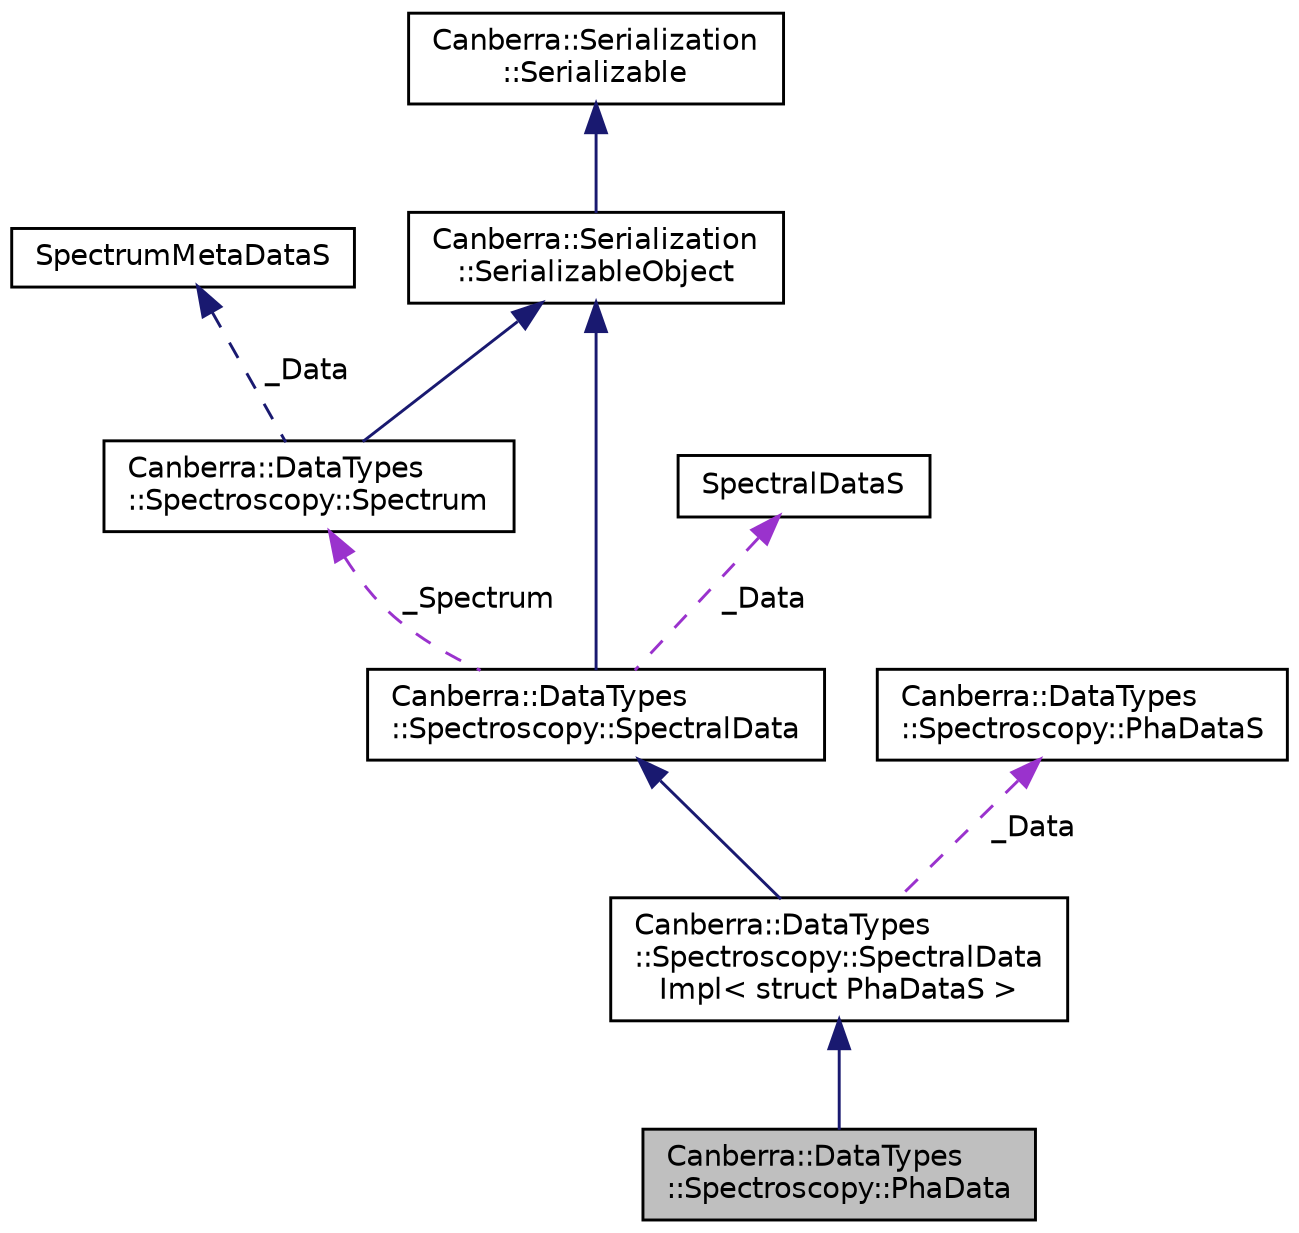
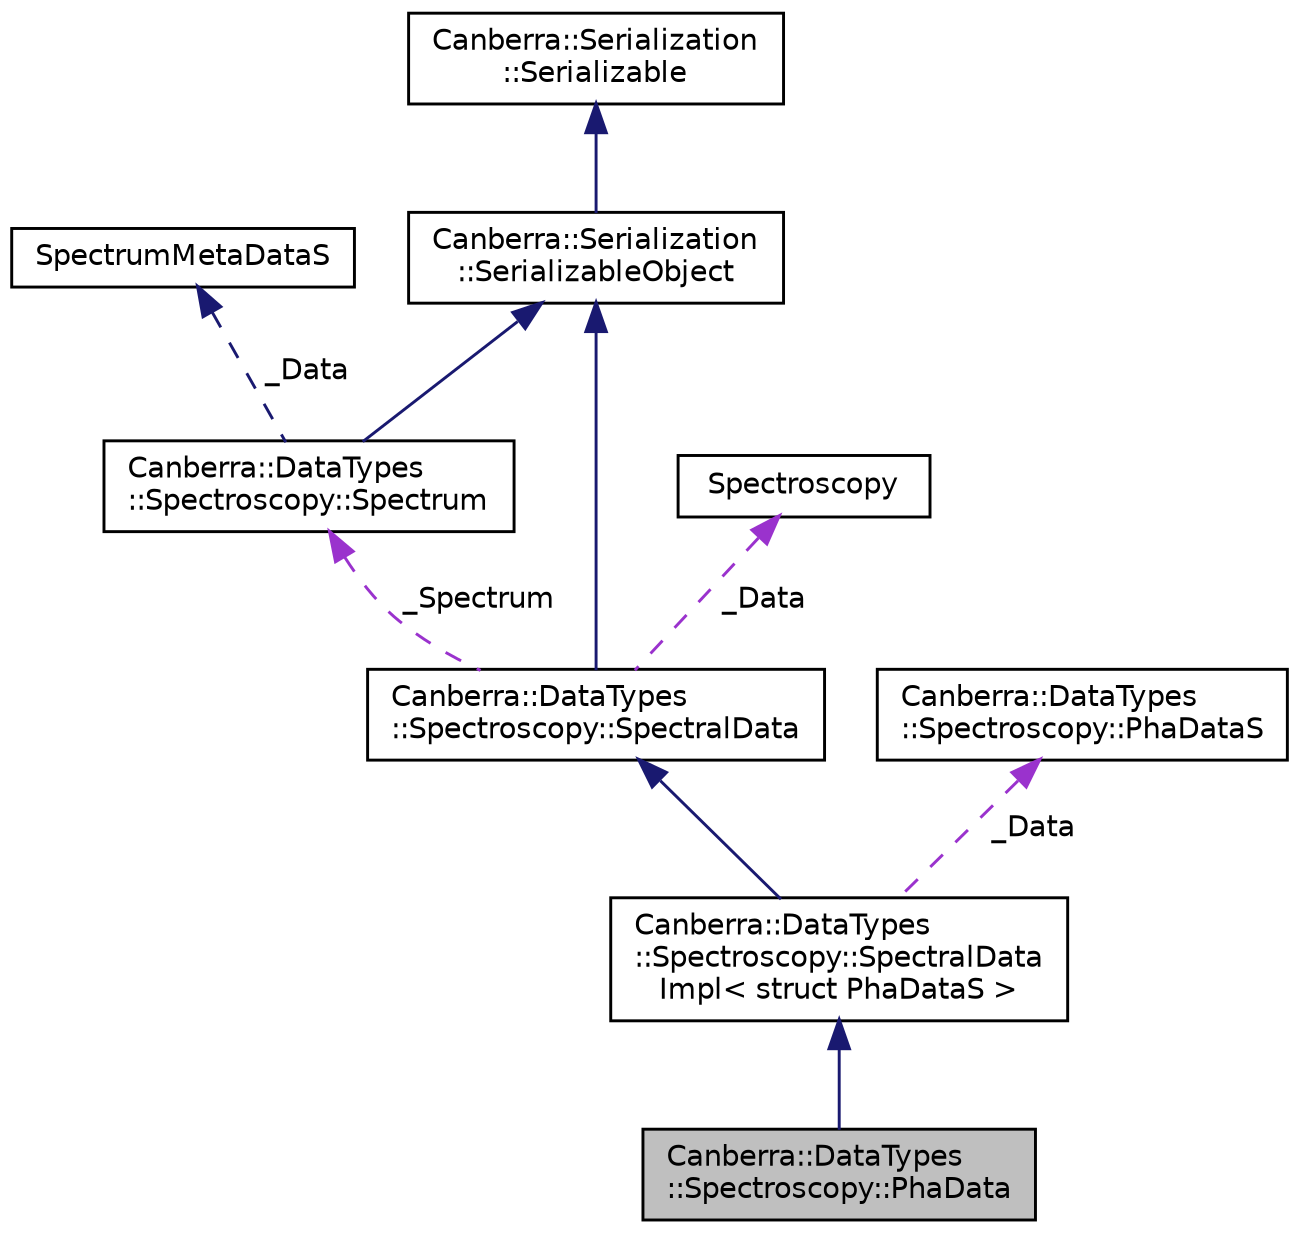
  digraph {
    rankdir=TB
    node [color=black fillcolor=white fontname=Helvetica fontsize=10 shape=record style=filled]
    edge [color=midnightblue dir=back fontname=Helvetica fontsize=10 labelfontname=Helvetica labelfontsize=10 style=solid]
    n1 [fillcolor=grey75 fontcolor=black height=0.2 label="Canberra::DataTypes\l::Spectroscopy::PhaData" width=0.4]
    n2 [height=0.2 label="Canberra::DataTypes\l::Spectroscopy::SpectralData\lImpl\< struct PhaDataS \>" width=0.4]
    n3 [height=0.2 label="Canberra::DataTypes\l::Spectroscopy::SpectralData" width=0.4]
    n4 [height=0.2 label="Canberra::Serialization\l::SerializableObject" width=0.4]
    n5 [height=0.2 label="Canberra::DataTypes\l::Spectroscopy::Spectrum" width=0.4]
    n6 [height=0.2 label="Canberra::Serialization\l::Serializable" width=0.4]
-   n7 [height=0.2 label=SpectralDataS width=0.4]
+   n7 [height=0.2 label=Spectroscopy width=0.4]
    n8 [height=0.2 label=SpectrumMetaDataS width=0.4]
    n9 [height=0.2 label="Canberra::DataTypes\l::Spectroscopy::PhaDataS" width=0.4]
    n2 -> n1
    n3 -> n2
    n4 -> n3
    n4 -> n5
    n5 -> n3 [color=darkorchid3 label=" _Spectrum" style=dashed]
    n6 -> n4
    n7 -> n3 [color=darkorchid3 label=" _Data" style=dashed]
    n8 -> n5 [label=" _Data" style=dashed]
    n9 -> n2 [color=darkorchid3 label=" _Data" style=dashed]
  }
